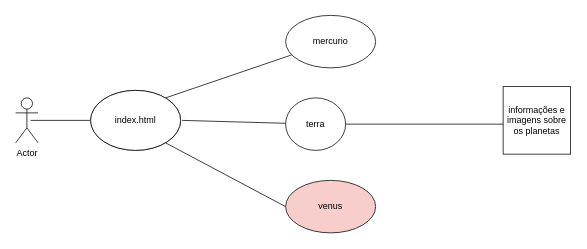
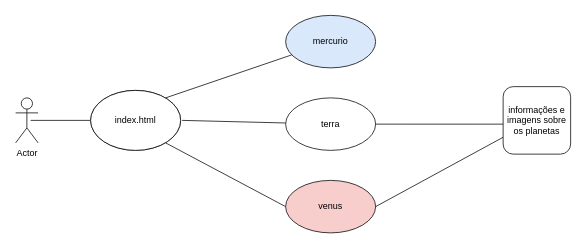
  <mxCell id="0" />
  <mxCell id="1" parent="0" />
  <mxCell id="2" value="Actor" style="shape=umlActor;verticalLabelPosition=bottom;verticalAlign=top;html=1;outlineConnect=0;" vertex="1" parent="1"><mxGeometry x="20" y="130" width="30" height="60" as="geometry" /></mxCell>
  <mxCell id="3" value="" style="endArrow=none;html=1;" edge="1" parent="1" target="4"><mxGeometry width="50" height="50" relative="1" as="geometry"><mxPoint x="40" y="160" as="sourcePoint" /><mxPoint x="120" y="160" as="targetPoint" /><Array as="points"><mxPoint x="120" y="160" /></Array></mxGeometry></mxCell>
  <mxCell id="4" value="index.html" style="ellipse;whiteSpace=wrap;html=1;" vertex="1" parent="1"><mxGeometry x="120" y="120" width="120" height="80" as="geometry" /></mxCell>
  <mxCell id="5" value="" style="endArrow=none;html=1;" edge="1" parent="1" target="6"><mxGeometry width="50" height="50" relative="1" as="geometry"><mxPoint x="220" y="130" as="sourcePoint" /><mxPoint x="340" y="50" as="targetPoint" /></mxGeometry></mxCell>
- <mxCell id="6" value="mercurio" style="ellipse;whiteSpace=wrap;html=1;" vertex="1" parent="1"><mxGeometry x="380" y="20" width="120" height="70" as="geometry" /></mxCell>
+ <mxCell id="6" value="mercurio" style="ellipse;whiteSpace=wrap;html=1;fillColor=#dae8fc;" vertex="1" parent="1"><mxGeometry x="380" y="20" width="120" height="70" as="geometry" /></mxCell>
  <mxCell id="7" value="" style="endArrow=none;html=1;startArrow=none;" edge="1" parent="1" source="8"><mxGeometry width="50" height="50" relative="1" as="geometry"><mxPoint x="240" y="170" as="sourcePoint" /><mxPoint x="242" y="160" as="targetPoint" /></mxGeometry></mxCell>
- <mxCell id="8" value="terra" style="ellipse;whiteSpace=wrap;html=1;" vertex="1" parent="1"><mxGeometry x="380" y="130" width="80" height="70" as="geometry" /></mxCell>
+ <mxCell id="8" value="terra" style="ellipse;whiteSpace=wrap;html=1;" vertex="1" parent="1"><mxGeometry x="380" y="130" width="120" height="70" as="geometry" /></mxCell>
  <mxCell id="9" value="" style="endArrow=none;html=1;entryX=0;entryY=0.5;entryDx=0;entryDy=0;" edge="1" parent="1" target="10"><mxGeometry width="50" height="50" relative="1" as="geometry"><mxPoint x="220" y="190" as="sourcePoint" /><mxPoint x="290" y="225" as="targetPoint" /></mxGeometry></mxCell>
  <mxCell id="10" value="venus" style="ellipse;whiteSpace=wrap;html=1;fillColor=#f8cecc;" vertex="1" parent="1"><mxGeometry x="380" y="240" width="120" height="70" as="geometry" /></mxCell>
  <mxCell id="11" value="index.html" style="ellipse;whiteSpace=wrap;html=1;" vertex="1" parent="1"><mxGeometry x="120" y="120" width="120" height="80" as="geometry" /></mxCell>
- <mxCell id="13" value="&lt;span&gt;informações e imagens&amp;nbsp;sobre os planetas&lt;/span&gt;" style="whiteSpace=wrap;html=1;aspect=fixed;" vertex="1" parent="1"><mxGeometry x="670" y="115" width="90" height="90" as="geometry" /></mxCell>
+ <mxCell id="12" value="" style="endArrow=none;html=1;entryX=0;entryY=0.75;entryDx=0;entryDy=0;exitX=1;exitY=0.5;exitDx=0;exitDy=0;" edge="1" parent="1" source="10" target="13"><mxGeometry width="50" height="50" relative="1" as="geometry"><mxPoint x="510" y="285" as="sourcePoint" /><mxPoint x="647.574" y="188.284" as="targetPoint" /></mxGeometry></mxCell>
+ <mxCell id="13" value="&lt;span&gt;informações e imagens&amp;nbsp;sobre os planetas&lt;/span&gt;" style="whiteSpace=wrap;html=1;aspect=fixed;rounded=1;" vertex="1" parent="1"><mxGeometry x="670" y="115" width="90" height="90" as="geometry" /></mxCell>
  <mxCell id="14" value="" style="endArrow=none;html=1;entryX=0;entryY=0.556;entryDx=0;entryDy=0;entryPerimeter=0;exitX=1;exitY=0.5;exitDx=0;exitDy=0;" edge="1" parent="1" source="8" target="13"><mxGeometry width="50" height="50" relative="1" as="geometry"><mxPoint x="500" y="170" as="sourcePoint" /><mxPoint x="550" y="120" as="targetPoint" /></mxGeometry></mxCell>
